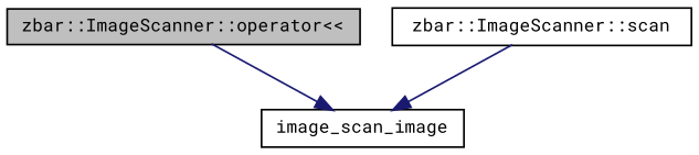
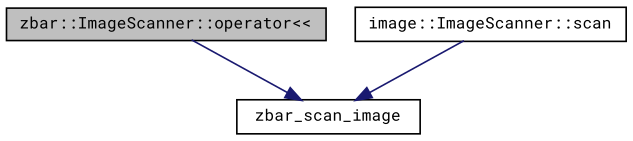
  digraph {
    fontname="Roboto Mono"
    rankdir=TB
    node [color=black fillcolor=white fontname="Roboto Mono" fontsize=10 shape=record style=filled]
    edge [color=midnightblue fontname="Roboto Mono" fontsize=10 labelfontname=Helvetica labelfontsize=10 style=solid]
    n1 [fillcolor=grey75 fontcolor=black height=0.2 label="zbar::ImageScanner::operator\<\<" width=0.4]
-   n2 [height=0.2 label=image_scan_image width=0.4]
-   n3 [height=0.2 label="zbar::ImageScanner::scan" width=0.4]
+   n2 [height=0.2 label=zbar_scan_image width=0.4]
+   n3 [height=0.2 label="image::ImageScanner::scan" width=0.4]
    n1 -> n2
    n3 -> n2
  }
